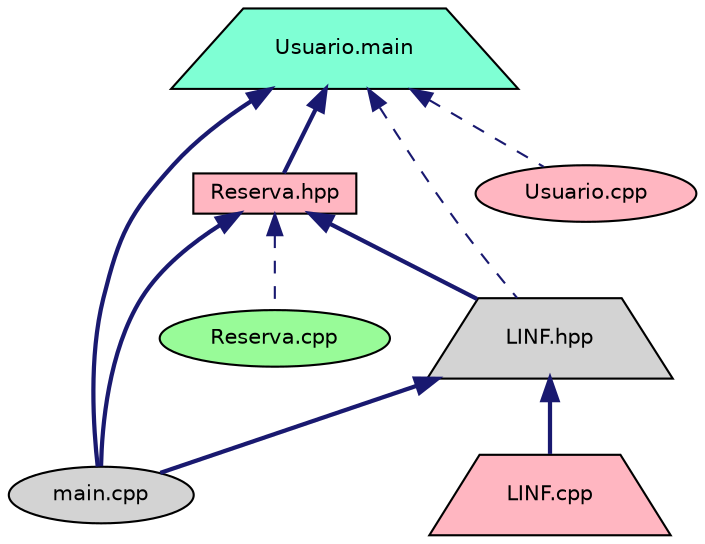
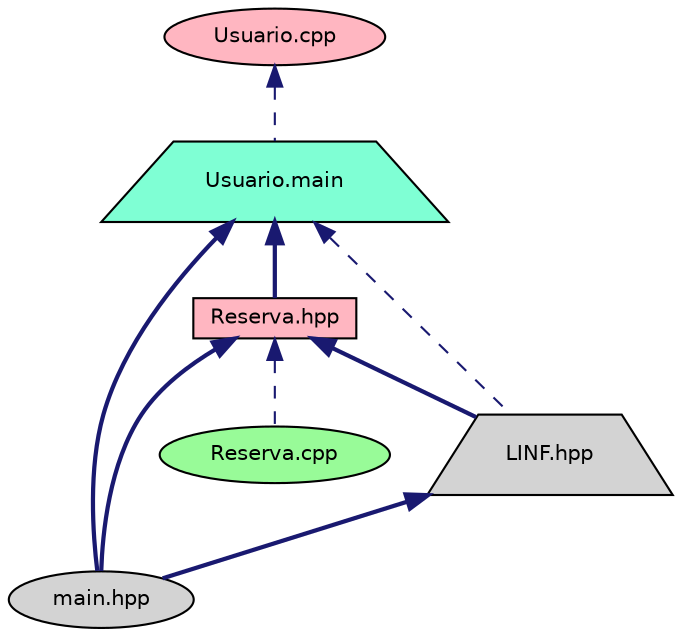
  digraph {
    node [color=black fillcolor=lightpink fontname=Helvetica fontsize=10 shape=trapezium style=filled]
    edge [color=midnightblue dir=back fontname=Helvetica fontsize=10 labelfontname=Helvetica labelfontsize=10 style=bold]
    n1 [fillcolor=aquamarine fontcolor=black height=0.2 label="Usuario.main" width=0.4]
    n2 [fillcolor=lightgrey height=0.2 label="LINF.hpp" width=0.4]
-   n3 [fillcolor=lightgrey height=0.2 label="main.cpp" shape=ellipse width=0.4]
+   n3 [fillcolor=lightgrey height=0.2 label="main.hpp" shape=ellipse width=0.4]
    n4 [height=0.2 label="Reserva.hpp" shape=box width=0.4]
    n5 [height=0.2 label="Usuario.cpp" shape=ellipse width=0.4]
-   n6 [height=0.2 label="LINF.cpp" width=0.4]
    n7 [fillcolor=palegreen height=0.2 label="Reserva.cpp" shape=ellipse width=0.4]
    n1 -> n2 [style=dashed]
    n1 -> n3
    n1 -> n4
-   n1 -> n5 [style=dashed]
+   n5 -> n1 [style=dashed]
    n2 -> n3
-   n2 -> n6
    n4 -> n2
    n4 -> n3
    n4 -> n7 [style=dashed]
  }
